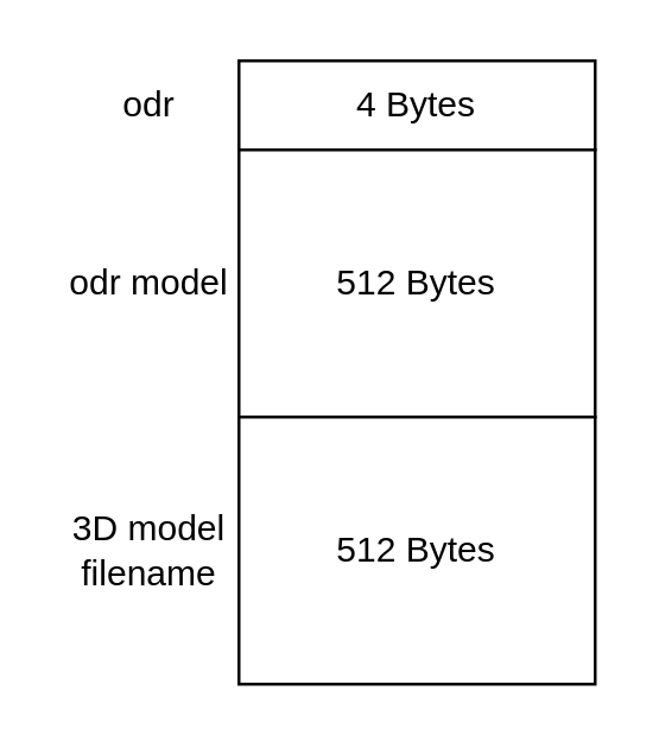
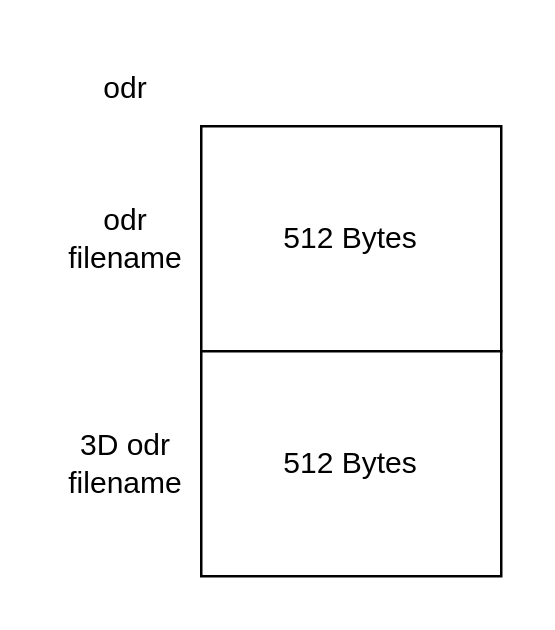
  <mxCell id="0" />
  <mxCell id="1" parent="0" />
- <mxCell id="2" value="4 Bytes" style="rounded=0;whiteSpace=wrap;html=1;" vertex="1" parent="1"><mxGeometry x="80" y="20" width="120" height="30" as="geometry" /></mxCell>
  <mxCell id="3" value="512 Bytes" style="rounded=0;whiteSpace=wrap;html=1;" vertex="1" parent="1"><mxGeometry x="80" y="50" width="120" height="90" as="geometry" /></mxCell>
  <mxCell id="4" value="odr" style="text;html=1;strokeColor=none;fillColor=none;align=center;verticalAlign=middle;whiteSpace=wrap;rounded=0;" vertex="1" parent="1"><mxGeometry x="20" y="20" width="60" height="30" as="geometry" /></mxCell>
  <mxCell id="5" value="512 Bytes" style="rounded=0;whiteSpace=wrap;html=1;" vertex="1" parent="1"><mxGeometry x="80" y="140" width="120" height="90" as="geometry" /></mxCell>
- <mxCell id="6" value="&lt;span data-json=&quot;%7B%22type%22%3A%22text%22%2C%22data%22%3A%5B%7B%22type%22%3A1%2C%22style%22%3A%7B%7D%2C%22text%22%3A%22odr%20filename%22%7D%5D%7D&quot; class=&quot;mm-editor-clipboard&quot;&gt;odr model&lt;/span&gt;" style="text;html=1;strokeColor=none;fillColor=none;align=center;verticalAlign=middle;whiteSpace=wrap;rounded=0;" vertex="1" parent="1"><mxGeometry x="20" y="80" width="60" height="30" as="geometry" /></mxCell>
- <mxCell id="7" value="&lt;span data-json=&quot;%7B%22type%22%3A%22text%22%2C%22data%22%3A%5B%7B%22type%22%3A1%2C%22style%22%3A%7B%7D%2C%22text%22%3A%223D%20model%20filename%22%7D%5D%7D&quot; class=&quot;mm-editor-clipboard&quot;&gt;3D model filename&lt;/span&gt;" style="text;html=1;strokeColor=none;fillColor=none;align=center;verticalAlign=middle;whiteSpace=wrap;rounded=0;" vertex="1" parent="1"><mxGeometry x="20" y="170" width="60" height="30" as="geometry" /></mxCell>
+ <mxCell id="6" value="&lt;span data-json=&quot;%7B%22type%22%3A%22text%22%2C%22data%22%3A%5B%7B%22type%22%3A1%2C%22style%22%3A%7B%7D%2C%22text%22%3A%22odr%20filename%22%7D%5D%7D&quot; class=&quot;mm-editor-clipboard&quot;&gt;odr filename&lt;/span&gt;" style="text;html=1;strokeColor=none;fillColor=none;align=center;verticalAlign=middle;whiteSpace=wrap;rounded=0;" vertex="1" parent="1"><mxGeometry x="20" y="80" width="60" height="30" as="geometry" /></mxCell>
+ <mxCell id="7" value="&lt;span data-json=&quot;%7B%22type%22%3A%22text%22%2C%22data%22%3A%5B%7B%22type%22%3A1%2C%22style%22%3A%7B%7D%2C%22text%22%3A%223D%20model%20filename%22%7D%5D%7D&quot; class=&quot;mm-editor-clipboard&quot;&gt;3D odr filename&lt;/span&gt;" style="text;html=1;strokeColor=none;fillColor=none;align=center;verticalAlign=middle;whiteSpace=wrap;rounded=0;" vertex="1" parent="1"><mxGeometry x="20" y="170" width="60" height="30" as="geometry" /></mxCell>
